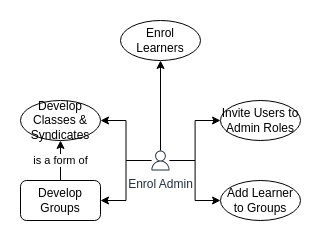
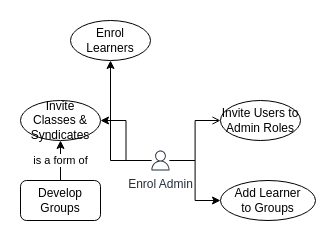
  <mxCell id="0" />
  <mxCell id="1" parent="0" />
  <mxCell id="2" style="edgeStyle=orthogonalEdgeStyle;rounded=0;orthogonalLoop=1;jettySize=auto;html=1;entryX=1;entryY=0.5;entryDx=0;entryDy=0;" edge="1" parent="1" source="7" target="12"><mxGeometry relative="1" as="geometry" /></mxCell>
- <mxCell id="3" style="edgeStyle=orthogonalEdgeStyle;rounded=0;orthogonalLoop=1;jettySize=auto;html=1;entryX=1;entryY=0.5;entryDx=0;entryDy=0;" edge="1" parent="1" source="7" target="11"><mxGeometry relative="1" as="geometry" /></mxCell>
  <mxCell id="4" style="edgeStyle=orthogonalEdgeStyle;rounded=0;orthogonalLoop=1;jettySize=auto;html=1;entryX=0;entryY=0.5;entryDx=0;entryDy=0;" edge="1" parent="1" source="7" target="9"><mxGeometry relative="1" as="geometry" /></mxCell>
- <mxCell id="5" style="edgeStyle=orthogonalEdgeStyle;rounded=0;orthogonalLoop=1;jettySize=auto;html=1;entryX=0;entryY=0.5;entryDx=0;entryDy=0;" edge="1" parent="1" source="7" target="8"><mxGeometry relative="1" as="geometry" /></mxCell>
+ <mxCell id="5" style="edgeStyle=orthogonalEdgeStyle;rounded=0;orthogonalLoop=1;jettySize=auto;html=1;entryX=0;entryY=0.5;entryDx=0;entryDy=0;endArrow=open;" edge="1" parent="1" source="7" target="8"><mxGeometry relative="1" as="geometry" /></mxCell>
  <mxCell id="6" style="edgeStyle=orthogonalEdgeStyle;rounded=0;orthogonalLoop=1;jettySize=auto;html=1;entryX=0.5;entryY=1;entryDx=0;entryDy=0;" edge="1" parent="1" source="7" target="13"><mxGeometry relative="1" as="geometry"><Array as="points" /></mxGeometry></mxCell>
  <mxCell id="7" value="Enrol Admin" style="sketch=0;outlineConnect=0;fontColor=#232F3E;gradientColor=none;fillColor=#232F3D;strokeColor=none;dashed=0;verticalLabelPosition=bottom;verticalAlign=top;align=center;html=1;fontSize=12;fontStyle=0;aspect=fixed;pointerEvents=1;shape=mxgraph.aws4.user;" vertex="1" parent="1"><mxGeometry x="150" y="150" width="20" height="20" as="geometry" /></mxCell>
  <mxCell id="8" value="Invite Users to Admin Roles" style="ellipse;whiteSpace=wrap;html=1;" vertex="1" parent="1"><mxGeometry x="220" y="100" width="80" height="40" as="geometry" /></mxCell>
- <mxCell id="9" value="Add Learner&lt;br&gt;to Groups" style="ellipse;whiteSpace=wrap;html=1;" vertex="1" parent="1"><mxGeometry x="220" y="180" width="80" height="40" as="geometry" /></mxCell>
+ <mxCell id="9" value="Add Learner&lt;br&gt;to Groups" style="ellipse;whiteSpace=wrap;html=1;" vertex="1" parent="1"><mxGeometry x="220" y="180" width="95" height="40" as="geometry" /></mxCell>
  <mxCell id="10" value="is a form of" style="edgeStyle=orthogonalEdgeStyle;rounded=0;orthogonalLoop=1;jettySize=auto;html=1;entryX=0.5;entryY=1;entryDx=0;entryDy=0;" edge="1" parent="1" source="11" target="12"><mxGeometry relative="1" as="geometry" /></mxCell>
  <mxCell id="11" value="Develop Groups" style="whiteSpace=wrap;html=1;rounded=1;" vertex="1" parent="1"><mxGeometry x="20" y="180" width="80" height="40" as="geometry" /></mxCell>
- <mxCell id="12" value="Develop&lt;br&gt;Classes &amp;amp; Syndicates" style="ellipse;whiteSpace=wrap;html=1;" vertex="1" parent="1"><mxGeometry x="20" y="100" width="80" height="40" as="geometry" /></mxCell>
- <mxCell id="13" value="Enrol Learners" style="ellipse;whiteSpace=wrap;html=1;" vertex="1" parent="1"><mxGeometry x="120" y="20" width="80" height="40" as="geometry" /></mxCell>
+ <mxCell id="12" value="Invite&lt;br&gt;Classes &amp;amp; Syndicates" style="ellipse;whiteSpace=wrap;html=1;" vertex="1" parent="1"><mxGeometry x="20" y="100" width="80" height="40" as="geometry" /></mxCell>
+ <mxCell id="13" value="Enrol Learners" style="ellipse;whiteSpace=wrap;html=1;" vertex="1" parent="1"><mxGeometry x="70" y="20" width="80" height="40" as="geometry" /></mxCell>
